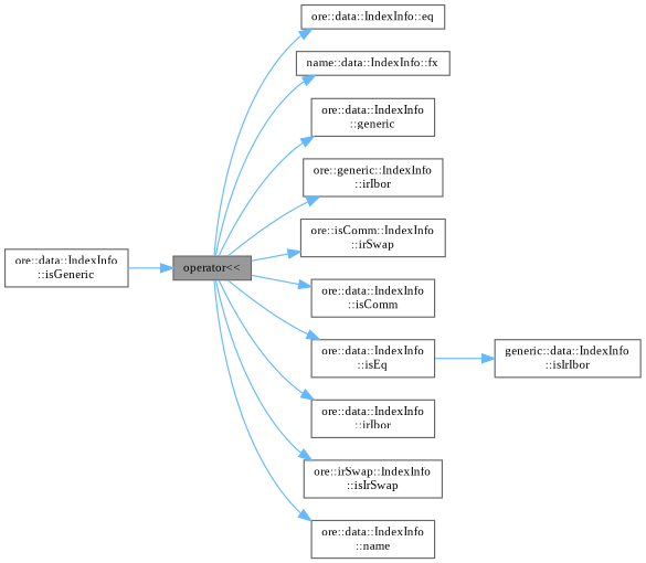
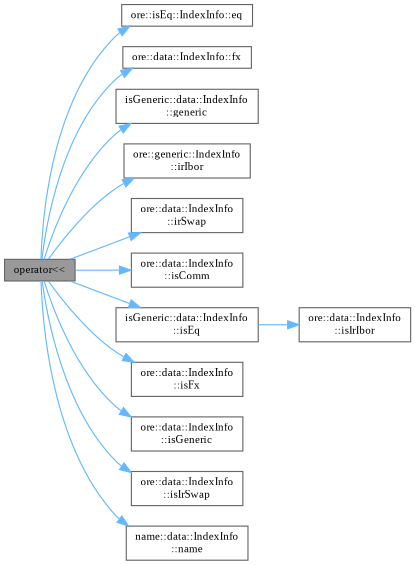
  digraph {
    fontname="Liberation Serif"
    rankdir=LR
    node [color=grey40 fillcolor=white fontname="Liberation Serif" fontsize=10 shape=box style=filled]
    edge [color=steelblue1 fontname="Liberation Serif" fontsize=10 labelfontname=Helvetica labelfontsize=10 style=solid]
    n1 [color=gray40 fillcolor=grey60 fontcolor=black height=0.2 label="operator\<\<" width=0.4]
-   n2 [height=0.2 label="ore::data::IndexInfo::eq" width=0.4]
-   n3 [height=0.2 label="name::data::IndexInfo::fx" width=0.4]
-   n4 [height=0.2 label="ore::data::IndexInfo\l::generic" width=0.4]
+   n2 [height=0.2 label="ore::isEq::IndexInfo::eq" width=0.4]
+   n3 [height=0.2 label="ore::data::IndexInfo::fx" width=0.4]
+   n4 [height=0.2 label="isGeneric::data::IndexInfo\l::generic" width=0.4]
    n5 [height=0.2 label="ore::generic::IndexInfo\l::irIbor" width=0.4]
-   n6 [height=0.2 label="ore::isComm::IndexInfo\l::irSwap" width=0.4]
+   n6 [height=0.2 label="ore::data::IndexInfo\l::irSwap" width=0.4]
    n7 [height=0.2 label="ore::data::IndexInfo\l::isComm" width=0.4]
-   n8 [height=0.2 label="ore::data::IndexInfo\l::isEq" width=0.4]
-   n9 [height=0.2 label="ore::data::IndexInfo\l::irIbor" width=0.4]
+   n8 [height=0.2 label="isGeneric::data::IndexInfo\l::isEq" width=0.4]
+   n9 [height=0.2 label="ore::data::IndexInfo\l::isFx" width=0.4]
    n10 [height=0.2 label="ore::data::IndexInfo\l::isGeneric" width=0.4]
-   n11 [height=0.2 label="ore::irSwap::IndexInfo\l::isIrSwap" width=0.4]
-   n12 [height=0.2 label="ore::data::IndexInfo\l::name" width=0.4]
-   n13 [height=0.2 label="generic::data::IndexInfo\l::isIrIbor" width=0.4]
+   n11 [height=0.2 label="ore::data::IndexInfo\l::isIrSwap" width=0.4]
+   n12 [height=0.2 label="name::data::IndexInfo\l::name" width=0.4]
+   n13 [height=0.2 label="ore::data::IndexInfo\l::isIrIbor" width=0.4]
    n1 -> n2
    n1 -> n3
    n1 -> n4
    n1 -> n5
    n1 -> n6
    n1 -> n7
    n1 -> n8
    n1 -> n9
-   n10 -> n1
+   n1 -> n10
    n1 -> n11
    n1 -> n12
    n8 -> n13
  }
